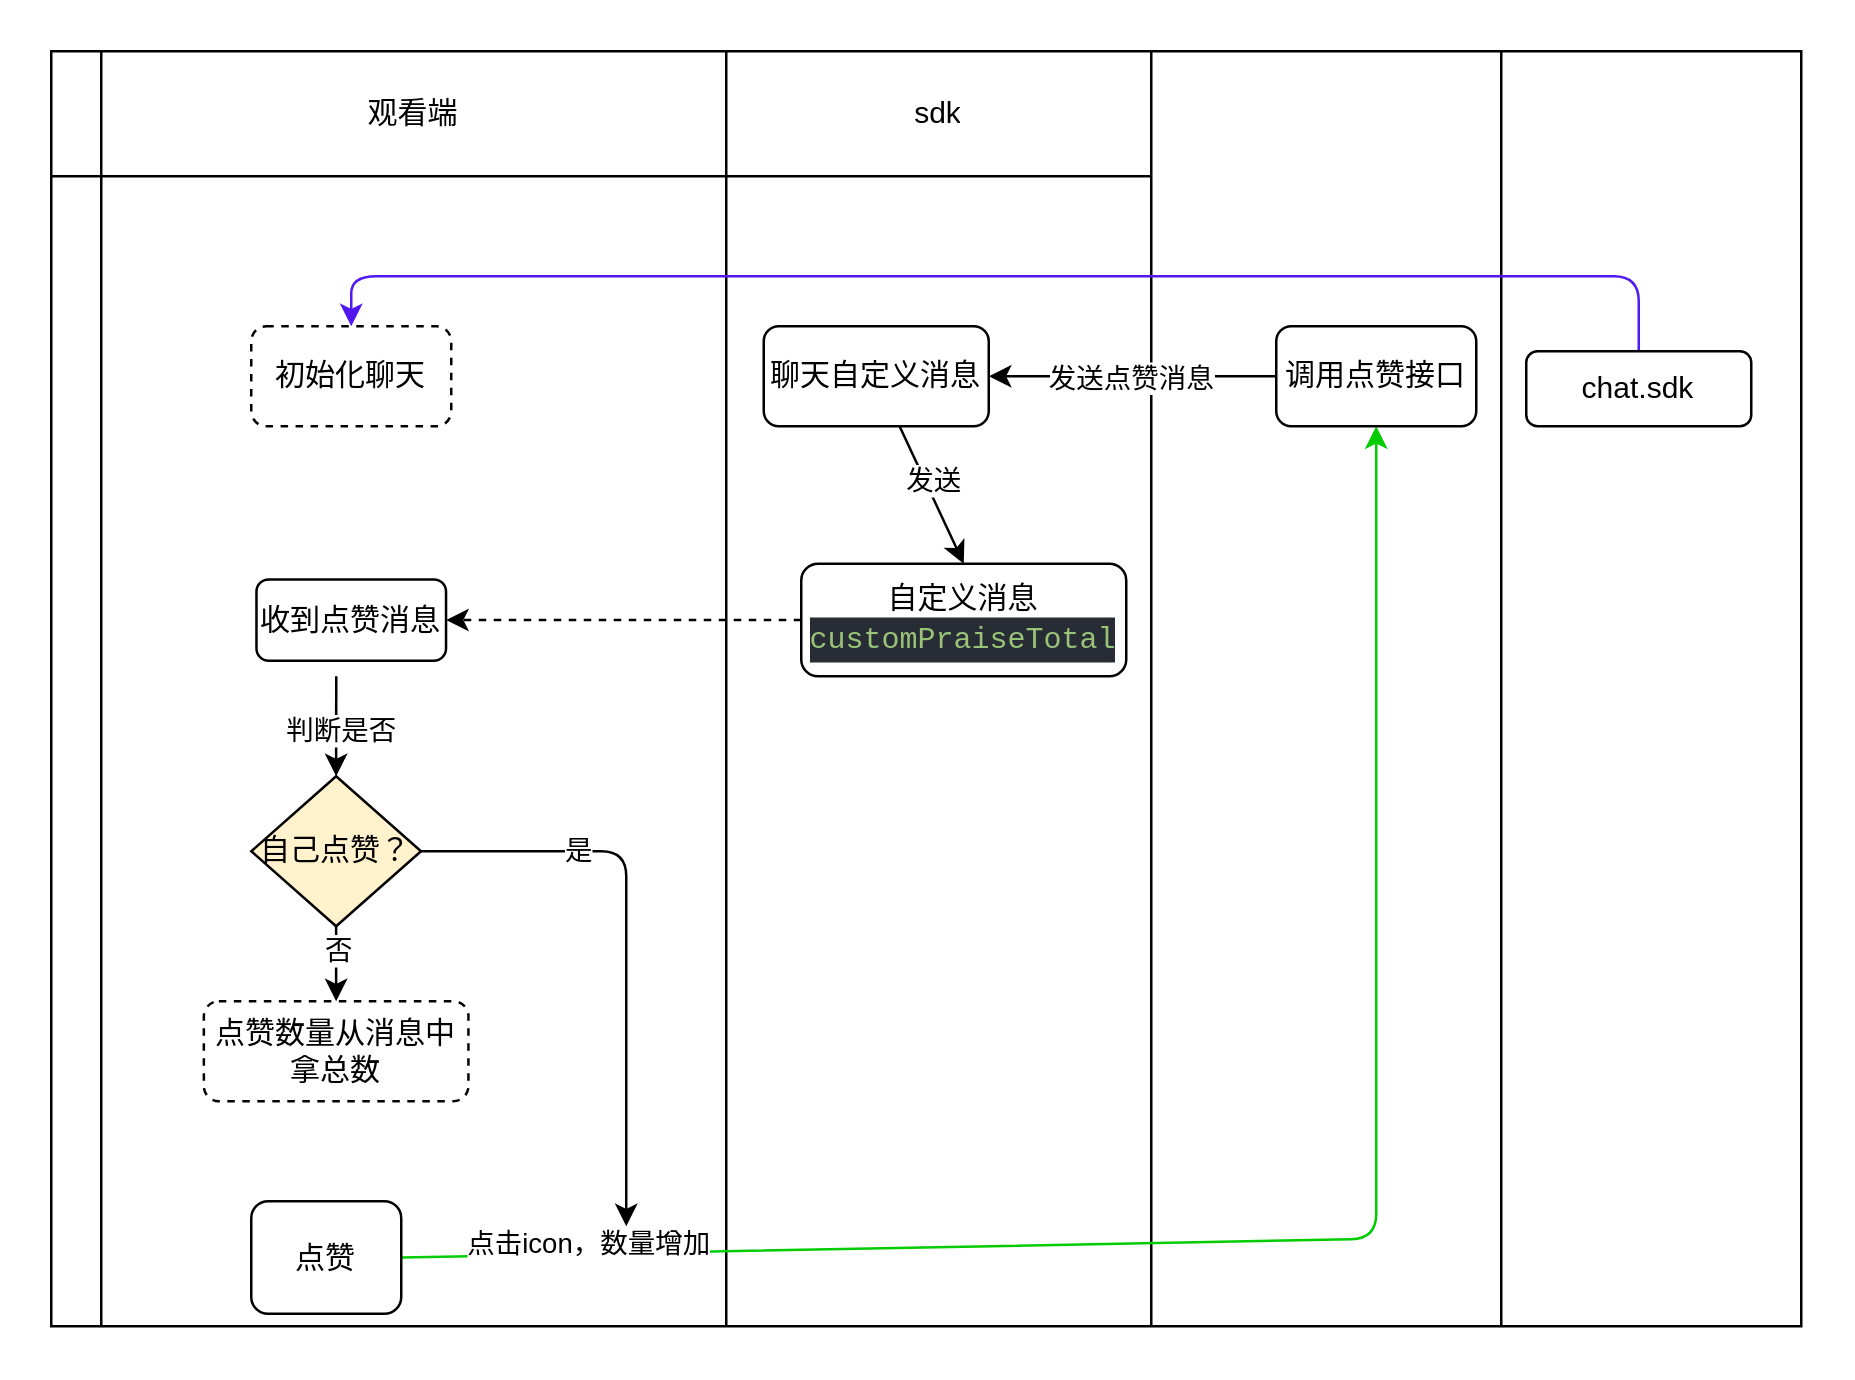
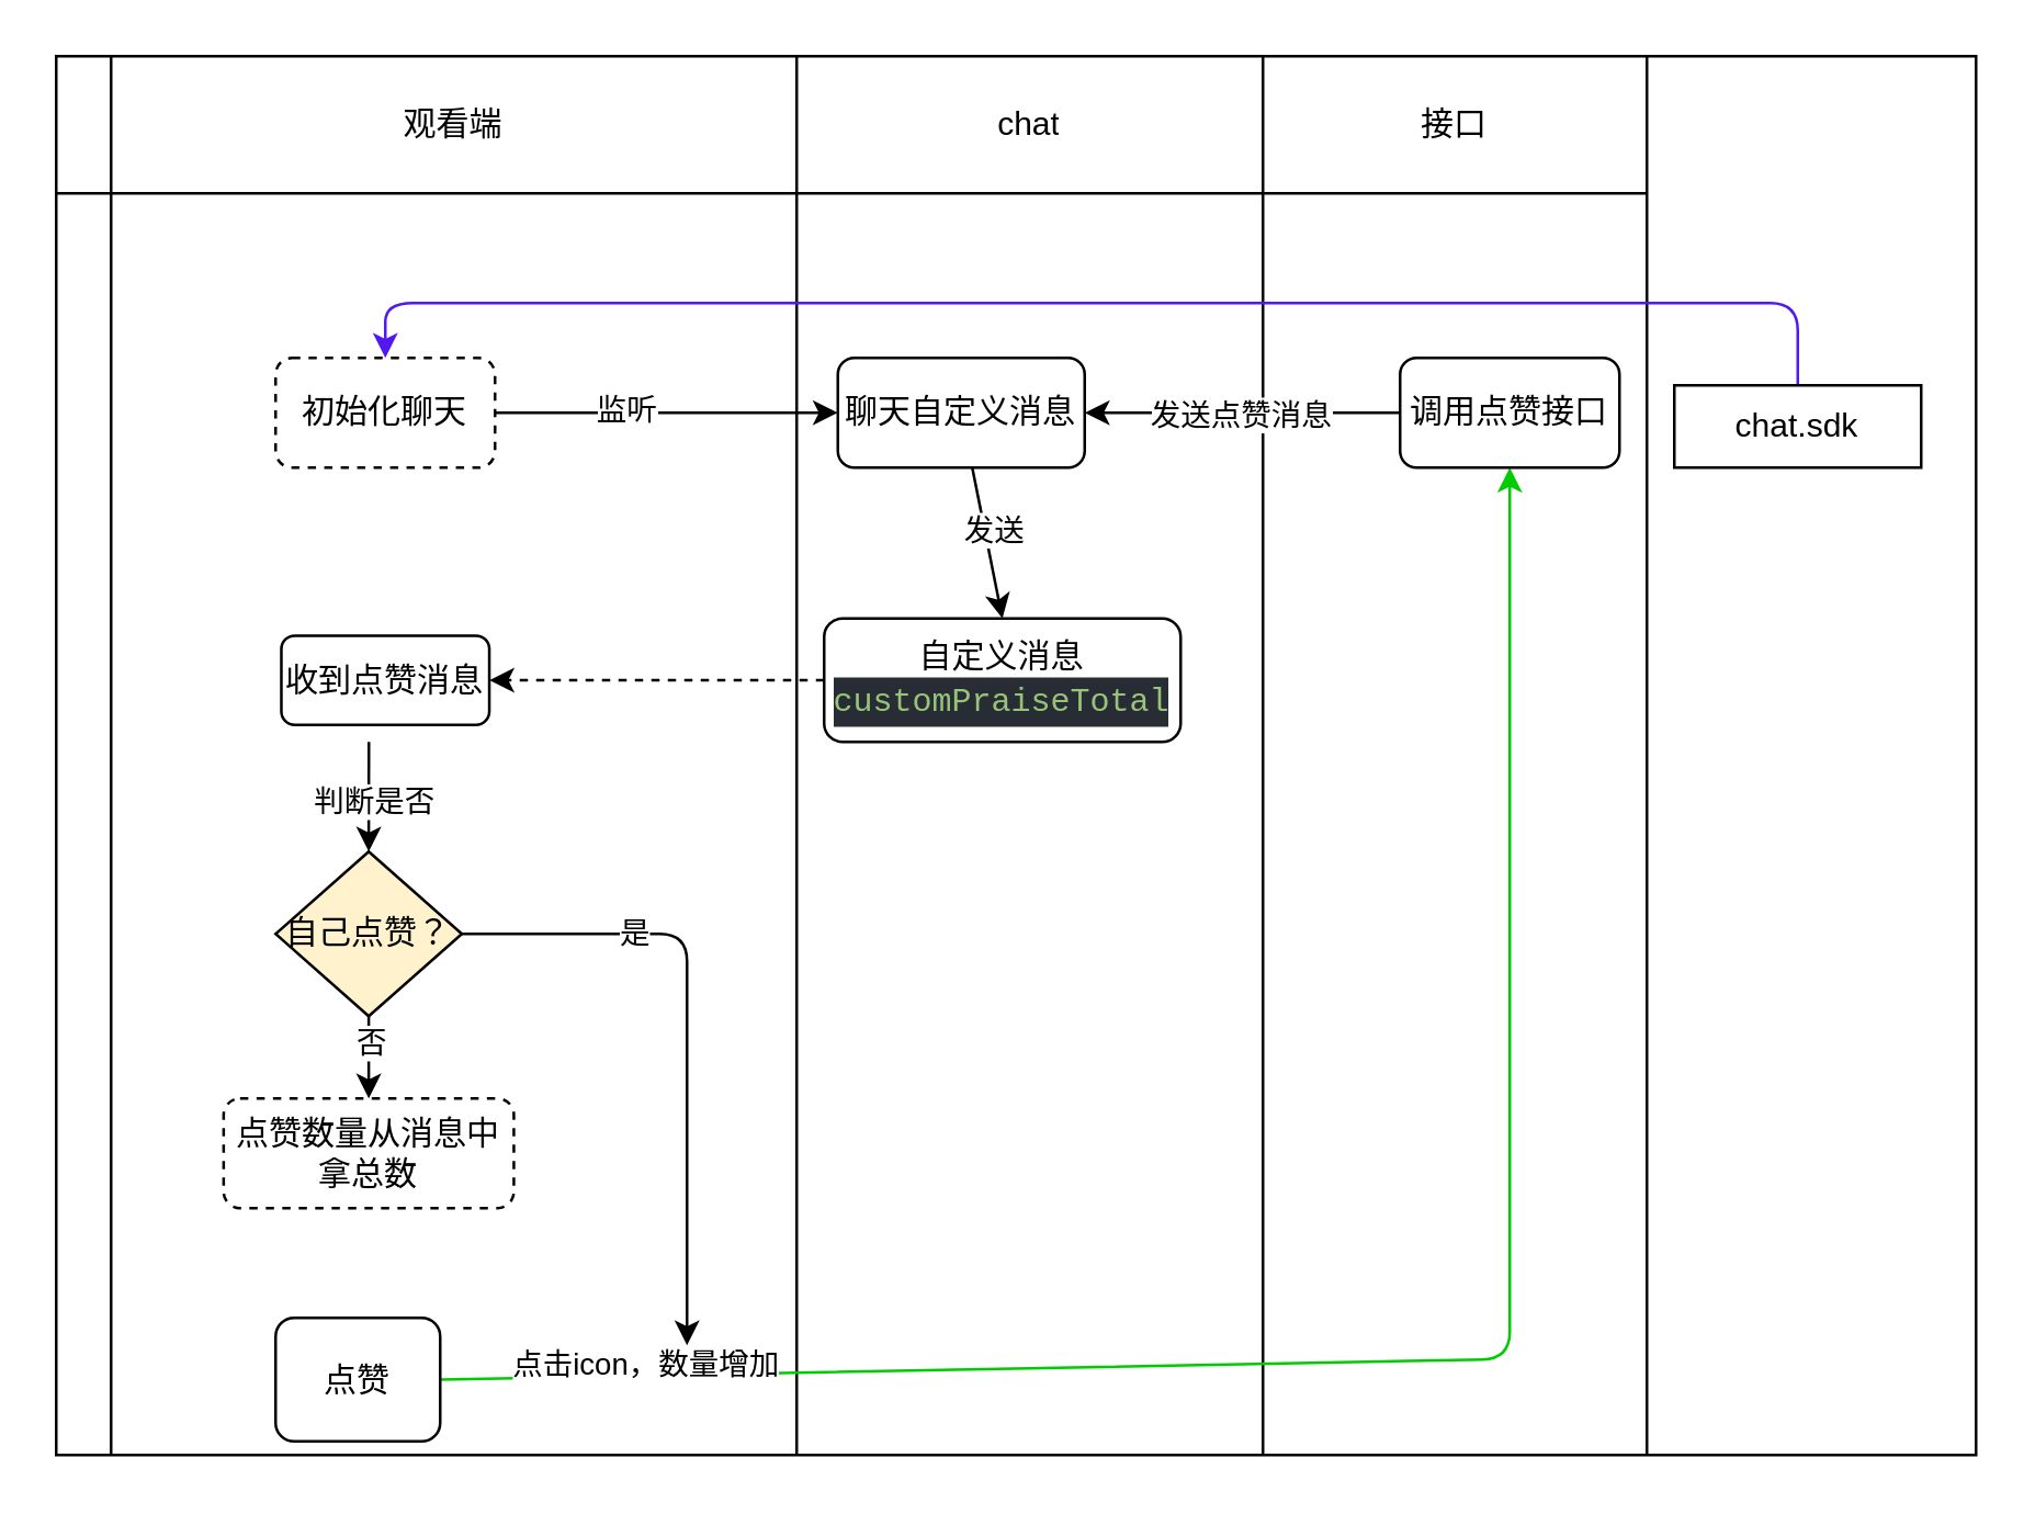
  <mxCell id="0" />
  <mxCell id="1" parent="0" />
  <mxCell id="2" value="" style="shape=table;startSize=0;container=1;collapsible=0;childLayout=tableLayout;shadow=0;" parent="1" vertex="1"><mxGeometry x="20" y="20" width="700" height="510" as="geometry" /></mxCell>
  <mxCell id="3" value="" style="shape=partialRectangle;collapsible=0;dropTarget=0;pointerEvents=0;fillColor=none;top=0;left=0;bottom=0;right=0;points=[[0,0.5],[1,0.5]];portConstraint=eastwest;shadow=0;" parent="2" vertex="1"><mxGeometry width="700" height="50" as="geometry" /></mxCell>
  <mxCell id="4" value="" style="shape=partialRectangle;html=1;whiteSpace=wrap;connectable=0;overflow=hidden;fillColor=none;top=0;left=0;bottom=0;right=0;pointerEvents=1;shadow=0;" parent="3" vertex="1"><mxGeometry width="20" height="50" as="geometry"><mxRectangle width="20" height="50" as="alternateBounds" /></mxGeometry></mxCell>
  <mxCell id="5" value="观看端" style="shape=partialRectangle;html=1;whiteSpace=wrap;connectable=0;overflow=hidden;fillColor=none;top=0;left=0;bottom=0;right=0;pointerEvents=1;shadow=0;" parent="3" vertex="1"><mxGeometry x="20" width="250" height="50" as="geometry"><mxRectangle width="250" height="50" as="alternateBounds" /></mxGeometry></mxCell>
- <mxCell id="6" value="sdk" style="shape=partialRectangle;html=1;whiteSpace=wrap;connectable=0;overflow=hidden;fillColor=none;top=0;left=0;bottom=0;right=0;pointerEvents=1;shadow=0;" parent="3" vertex="1"><mxGeometry x="270" width="170" height="50" as="geometry"><mxRectangle width="170" height="50" as="alternateBounds" /></mxGeometry></mxCell>
+ <mxCell id="6" value="chat" style="shape=partialRectangle;html=1;whiteSpace=wrap;connectable=0;overflow=hidden;fillColor=none;top=0;left=0;bottom=0;right=0;pointerEvents=1;shadow=0;" parent="3" vertex="1"><mxGeometry x="270" width="170" height="50" as="geometry"><mxRectangle width="170" height="50" as="alternateBounds" /></mxGeometry></mxCell>
+ <mxCell id="7" value="接口" style="shape=partialRectangle;html=1;whiteSpace=wrap;connectable=0;overflow=hidden;fillColor=none;top=0;left=0;bottom=0;right=0;pointerEvents=1;shadow=0;" parent="3" vertex="1"><mxGeometry x="440" width="140" height="50" as="geometry"><mxRectangle width="140" height="50" as="alternateBounds" /></mxGeometry></mxCell>
  <mxCell id="8" value="" style="shape=partialRectangle;collapsible=0;dropTarget=0;pointerEvents=0;fillColor=none;top=0;left=0;bottom=0;right=0;points=[[0,0.5],[1,0.5]];portConstraint=eastwest;shadow=0;" parent="2" vertex="1"><mxGeometry y="50" width="700" height="460" as="geometry" /></mxCell>
  <mxCell id="9" value="" style="shape=partialRectangle;html=1;whiteSpace=wrap;connectable=0;overflow=hidden;fillColor=none;top=0;left=0;bottom=0;right=0;pointerEvents=1;shadow=0;" parent="8" vertex="1"><mxGeometry width="20" height="460" as="geometry"><mxRectangle width="20" height="460" as="alternateBounds" /></mxGeometry></mxCell>
  <mxCell id="10" value="" style="shape=partialRectangle;html=1;whiteSpace=wrap;connectable=0;overflow=hidden;fillColor=none;top=0;left=0;bottom=0;right=0;pointerEvents=1;shadow=0;" parent="8" vertex="1"><mxGeometry x="20" width="250" height="460" as="geometry"><mxRectangle width="250" height="460" as="alternateBounds" /></mxGeometry></mxCell>
  <mxCell id="11" value="" style="shape=partialRectangle;html=1;whiteSpace=wrap;connectable=0;overflow=hidden;fillColor=none;top=0;left=0;bottom=0;right=0;pointerEvents=1;shadow=0;" parent="8" vertex="1"><mxGeometry x="270" width="170" height="460" as="geometry"><mxRectangle width="170" height="460" as="alternateBounds" /></mxGeometry></mxCell>
  <mxCell id="12" value="" style="shape=partialRectangle;html=1;whiteSpace=wrap;connectable=0;overflow=hidden;fillColor=none;top=0;left=0;bottom=0;right=0;pointerEvents=1;shadow=0;" parent="8" vertex="1"><mxGeometry x="440" width="140" height="460" as="geometry"><mxRectangle width="140" height="460" as="alternateBounds" /></mxGeometry></mxCell>
  <mxCell id="13" value="" style="shape=partialRectangle;html=1;whiteSpace=wrap;connectable=0;overflow=hidden;fillColor=none;top=0;left=0;bottom=0;right=0;pointerEvents=1;shadow=0;" parent="8" vertex="1"><mxGeometry x="580" width="120" height="460" as="geometry"><mxRectangle width="120" height="460" as="alternateBounds" /></mxGeometry></mxCell>
+ <mxCell id="14" value="" style="edgeStyle=none;html=1;" parent="1" source="16" target="21" edge="1"><mxGeometry relative="1" as="geometry" /></mxCell>
+ <mxCell id="15" value="监听" style="edgeLabel;html=1;align=center;verticalAlign=middle;resizable=0;points=[];" parent="14" vertex="1" connectable="0"><mxGeometry x="-0.225" y="2" relative="1" as="geometry"><mxPoint x="-1" as="offset" /></mxGeometry></mxCell>
  <mxCell id="16" value="初始化聊天" style="rounded=1;whiteSpace=wrap;html=1;shadow=0;dashed=1;" parent="1" vertex="1"><mxGeometry x="100" y="130" width="80" height="40" as="geometry" /></mxCell>
  <mxCell id="17" value="" style="edgeStyle=none;html=1;entryX=0.5;entryY=0;entryDx=0;entryDy=0;strokeColor=#5218F0;" parent="1" source="18" target="16" edge="1"><mxGeometry relative="1" as="geometry"><mxPoint x="410" y="155" as="targetPoint" /><Array as="points"><mxPoint x="655" y="110" /><mxPoint x="625" y="110" /><mxPoint x="535" y="110" /><mxPoint x="140" y="110" /></Array></mxGeometry></mxCell>
- <mxCell id="18" value="chat.sdk" style="rounded=1;whiteSpace=wrap;html=1;shadow=0;" parent="1" vertex="1"><mxGeometry x="610" y="140" width="90" height="30" as="geometry" /></mxCell>
+ <mxCell id="18" value="chat.sdk" style="whiteSpace=wrap;html=1;shadow=0;rounded=0;" parent="1" vertex="1"><mxGeometry x="610" y="140" width="90" height="30" as="geometry" /></mxCell>
  <mxCell id="19" value="" style="edgeStyle=none;html=1;entryX=0.5;entryY=0;entryDx=0;entryDy=0;" parent="1" source="21" edge="1" target="23"><mxGeometry relative="1" as="geometry"><mxPoint x="305" y="230" as="targetPoint" /></mxGeometry></mxCell>
  <mxCell id="20" value="发送" style="edgeLabel;html=1;align=center;verticalAlign=middle;resizable=0;points=[];" parent="19" vertex="1" connectable="0"><mxGeometry x="-0.161" y="3" relative="1" as="geometry"><mxPoint as="offset" /></mxGeometry></mxCell>
  <mxCell id="21" value="聊天自定义消息" style="rounded=1;whiteSpace=wrap;html=1;shadow=0;" parent="1" vertex="1"><mxGeometry x="305" y="130" width="90" height="40" as="geometry" /></mxCell>
  <mxCell id="22" value="" style="edgeStyle=none;html=1;entryX=1;entryY=0.5;entryDx=0;entryDy=0;dashed=1;" parent="1" source="23" edge="1" target="26"><mxGeometry relative="1" as="geometry"><mxPoint x="212" y="252.5" as="targetPoint" /></mxGeometry></mxCell>
- <mxCell id="23" value="自定义消息&lt;br&gt;&lt;div style=&quot;color: rgb(171 , 178 , 191) ; background-color: rgb(40 , 44 , 52) ; font-family: &amp;#34;menlo&amp;#34; , &amp;#34;monaco&amp;#34; , &amp;#34;courier new&amp;#34; , monospace ; line-height: 18px&quot;&gt;&lt;div style=&quot;font-family: &amp;#34;menlo&amp;#34; , &amp;#34;monaco&amp;#34; , &amp;#34;courier new&amp;#34; , monospace ; line-height: 18px&quot;&gt;&lt;span style=&quot;color: #98c379&quot;&gt;customPraiseTotal&lt;/span&gt;&lt;/div&gt;&lt;/div&gt;" style="whiteSpace=wrap;html=1;rounded=1;shadow=0;" parent="1" vertex="1"><mxGeometry x="320" y="225" width="130" height="45" as="geometry" /></mxCell>
+ <mxCell id="23" value="自定义消息&lt;br&gt;&lt;div style=&quot;color: rgb(171 , 178 , 191) ; background-color: rgb(40 , 44 , 52) ; font-family: &amp;#34;menlo&amp;#34; , &amp;#34;monaco&amp;#34; , &amp;#34;courier new&amp;#34; , monospace ; line-height: 18px&quot;&gt;&lt;div style=&quot;font-family: &amp;#34;menlo&amp;#34; , &amp;#34;monaco&amp;#34; , &amp;#34;courier new&amp;#34; , monospace ; line-height: 18px&quot;&gt;&lt;span style=&quot;color: #98c379&quot;&gt;customPraiseTotal&lt;/span&gt;&lt;/div&gt;&lt;/div&gt;" style="whiteSpace=wrap;html=1;rounded=1;shadow=0;" parent="1" vertex="1"><mxGeometry x="300" y="225" width="130" height="45" as="geometry" /></mxCell>
  <mxCell id="24" value="" style="edgeStyle=none;html=1;entryX=0.5;entryY=0;entryDx=0;entryDy=0;" edge="1" parent="1" target="36"><mxGeometry relative="1" as="geometry"><mxPoint x="178" y="310" as="targetPoint" /><mxPoint x="134" y="270" as="sourcePoint" /><Array as="points" /></mxGeometry></mxCell>
  <mxCell id="25" value="判断是否" style="edgeLabel;html=1;align=center;verticalAlign=middle;resizable=0;points=[];" vertex="1" connectable="0" parent="24"><mxGeometry x="0.042" y="2" relative="1" as="geometry"><mxPoint as="offset" /></mxGeometry></mxCell>
  <mxCell id="26" value="收到点赞消息" style="rounded=1;whiteSpace=wrap;html=1;shadow=0;" parent="1" vertex="1"><mxGeometry x="102.09" y="231.25" width="75.83" height="32.5" as="geometry" /></mxCell>
  <mxCell id="27" value="" style="edgeStyle=none;html=1;entryX=0.5;entryY=1;entryDx=0;entryDy=0;strokeColor=#00CC00;exitX=1;exitY=0.5;exitDx=0;exitDy=0;" parent="1" source="38" target="31" edge="1"><mxGeometry relative="1" as="geometry"><mxPoint x="390" y="330" as="targetPoint" /><Array as="points"><mxPoint x="550" y="495" /></Array><mxPoint x="198.979" y="485.553" as="sourcePoint" /></mxGeometry></mxCell>
  <mxCell id="28" value="点击icon，数量增加" style="edgeLabel;html=1;align=center;verticalAlign=middle;resizable=0;points=[];" parent="27" vertex="1" connectable="0"><mxGeometry x="-0.326" relative="1" as="geometry"><mxPoint x="-166" y="-1" as="offset" /></mxGeometry></mxCell>
  <mxCell id="29" value="" style="edgeStyle=none;html=1;" edge="1" parent="1" source="31" target="21"><mxGeometry relative="1" as="geometry" /></mxCell>
  <mxCell id="30" value="发送点赞消息" style="edgeLabel;html=1;align=center;verticalAlign=middle;resizable=0;points=[];" vertex="1" connectable="0" parent="29"><mxGeometry x="0.108" y="2" relative="1" as="geometry"><mxPoint x="5" y="-2" as="offset" /></mxGeometry></mxCell>
  <mxCell id="31" value="调用点赞接口" style="rounded=1;whiteSpace=wrap;html=1;shadow=0;" parent="1" vertex="1"><mxGeometry x="510" y="130" width="80" height="40" as="geometry" /></mxCell>
  <mxCell id="32" value="" style="edgeStyle=none;html=1;" edge="1" parent="1" source="36"><mxGeometry relative="1" as="geometry"><mxPoint x="250" y="490" as="targetPoint" /><Array as="points"><mxPoint x="250" y="340" /></Array></mxGeometry></mxCell>
  <mxCell id="33" value="是" style="edgeLabel;html=1;align=center;verticalAlign=middle;resizable=0;points=[];" vertex="1" connectable="0" parent="32"><mxGeometry x="-0.173" y="2" relative="1" as="geometry"><mxPoint x="-22" y="-14" as="offset" /></mxGeometry></mxCell>
  <mxCell id="34" value="" style="edgeStyle=none;html=1;" edge="1" parent="1" source="36" target="37"><mxGeometry relative="1" as="geometry"><Array as="points" /></mxGeometry></mxCell>
  <mxCell id="35" value="否" style="edgeLabel;html=1;align=center;verticalAlign=middle;resizable=0;points=[];" vertex="1" connectable="0" parent="34"><mxGeometry x="-0.394" y="1" relative="1" as="geometry"><mxPoint as="offset" /></mxGeometry></mxCell>
  <mxCell id="36" value="自己点赞？" style="rhombus;whiteSpace=wrap;html=1;fillColor=#fff2cc;" vertex="1" parent="1"><mxGeometry x="100" y="310" width="67.91" height="60" as="geometry" /></mxCell>
  <mxCell id="37" value="点赞数量从消息中拿总数" style="rounded=1;whiteSpace=wrap;html=1;dashed=1;" vertex="1" parent="1"><mxGeometry x="81.04" y="400" width="105.83" height="40" as="geometry" /></mxCell>
  <mxCell id="38" value="点赞" style="rounded=1;whiteSpace=wrap;html=1;" vertex="1" parent="1"><mxGeometry x="100" y="480" width="60" height="45" as="geometry" /></mxCell>
